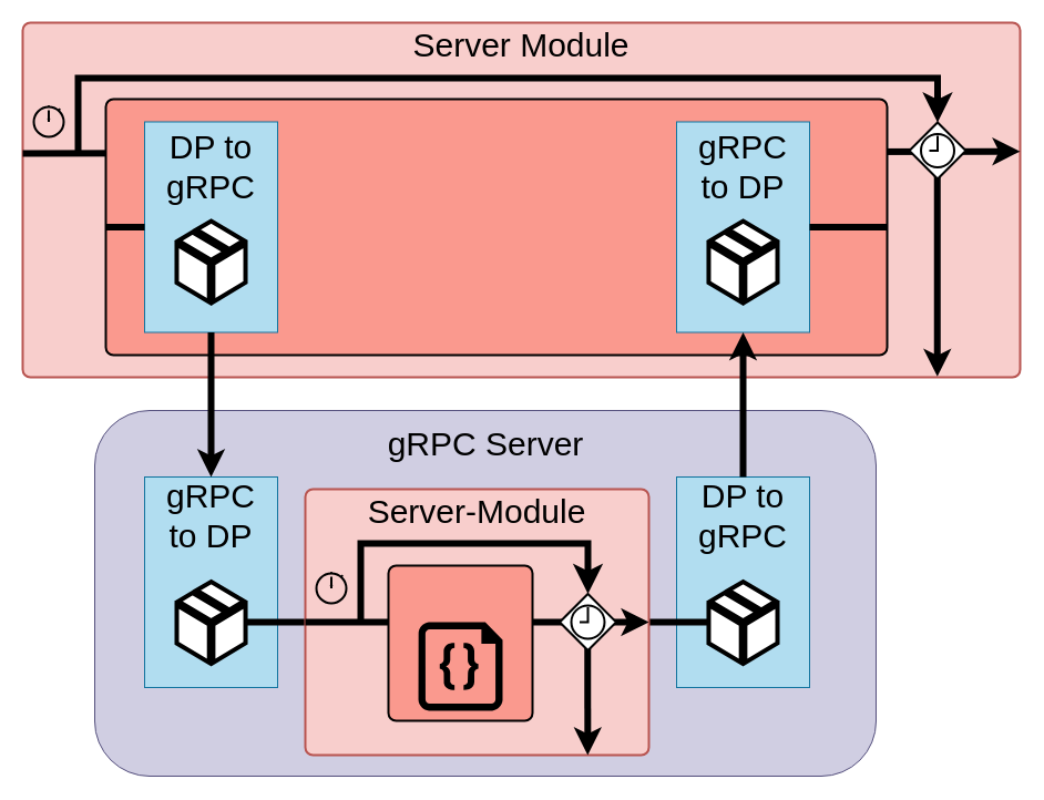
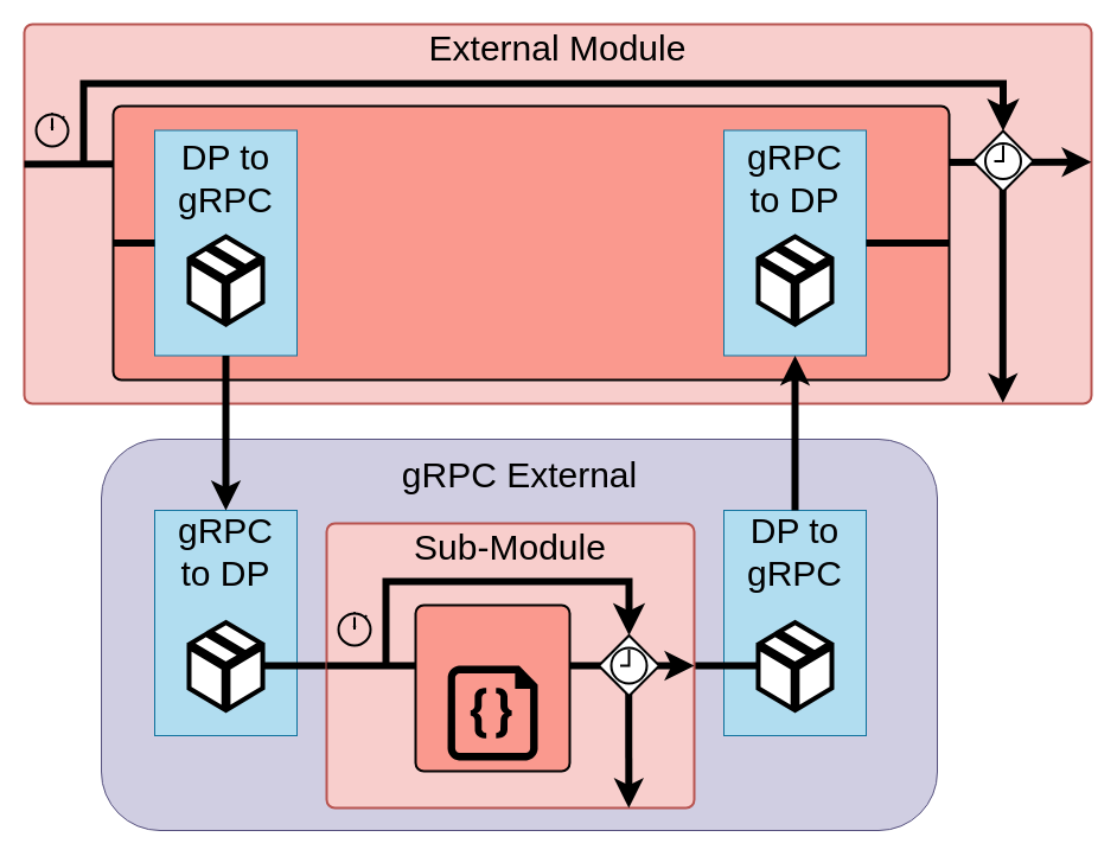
  <mxCell id="0" />
  <mxCell id="1" parent="0" />
  <mxCell id="2" value="" style="group;fontColor=#000000;" parent="1" vertex="1" connectable="0"><mxGeometry x="20" y="20" width="900" height="680" as="geometry" /></mxCell>
  <mxCell id="3" value="" style="rounded=1;whiteSpace=wrap;html=1;absoluteArcSize=1;arcSize=14;strokeWidth=2;fillColor=#f8cecc;fontColor=#000000;strokeColor=#B85450;" parent="2" vertex="1"><mxGeometry width="900" height="320" as="geometry" /></mxCell>
- <mxCell id="4" value="&lt;font&gt;&lt;span style=&quot;font-size: 30px;&quot;&gt;Server Module&lt;/span&gt;&lt;/font&gt;" style="text;html=1;align=center;verticalAlign=middle;whiteSpace=wrap;rounded=0;fontColor=#000000;" parent="2" vertex="1"><mxGeometry width="900" height="39" as="geometry" /></mxCell>
+ <mxCell id="4" value="&lt;font&gt;&lt;span style=&quot;font-size: 30px;&quot;&gt;External Module&lt;/span&gt;&lt;/font&gt;" style="text;html=1;align=center;verticalAlign=middle;whiteSpace=wrap;rounded=0;fontColor=#000000;" parent="2" vertex="1"><mxGeometry width="900" height="39" as="geometry" /></mxCell>
  <mxCell id="5" value="" style="html=1;verticalLabelPosition=bottom;align=center;labelBackgroundColor=#ffffff;verticalAlign=top;strokeWidth=2;strokeColor=#000000;shadow=0;dashed=0;shape=mxgraph.ios7.icons.stopwatch;fillColor=none;fontColor=#000000;" parent="2" vertex="1"><mxGeometry x="10" y="74.79" width="27" height="28.2" as="geometry" /></mxCell>
  <mxCell id="6" value="" style="endArrow=classic;html=1;exitX=0;exitY=0.5;exitDx=0;exitDy=0;entryX=1;entryY=0.363;entryDx=0;entryDy=0;strokeWidth=6;endFill=1;entryPerimeter=0;fontColor=#000000;strokeColor=#000000;" parent="2" target="3" edge="1"><mxGeometry width="50" height="50" relative="1" as="geometry"><mxPoint y="117.99" as="sourcePoint" /><mxPoint x="310" y="117.99" as="targetPoint" /></mxGeometry></mxCell>
  <mxCell id="7" value="" style="rounded=1;whiteSpace=wrap;html=1;absoluteArcSize=1;arcSize=14;strokeWidth=2;fillColor=#fa998e;fontColor=#000000;strokeColor=#000000;" parent="2" vertex="1"><mxGeometry x="75" y="68.99" width="705" height="231.01" as="geometry" /></mxCell>
  <mxCell id="8" value="" style="endArrow=classic;html=1;strokeWidth=6;entryX=0.917;entryY=0.998;entryDx=0;entryDy=0;entryPerimeter=0;exitX=0.491;exitY=1;exitDx=0;exitDy=0;exitPerimeter=0;fontColor=#000000;strokeColor=#000000;" parent="2" source="13" target="3" edge="1"><mxGeometry width="50" height="50" relative="1" as="geometry"><mxPoint x="240" y="210" as="sourcePoint" /><mxPoint x="290" y="160" as="targetPoint" /></mxGeometry></mxCell>
  <mxCell id="9" value="" style="edgeStyle=segmentEdgeStyle;endArrow=classic;html=1;curved=0;rounded=0;endSize=8;startSize=8;strokeWidth=6;entryX=0.5;entryY=0;entryDx=0;entryDy=0;fontColor=#000000;strokeColor=#000000;" parent="2" target="12" edge="1"><mxGeometry width="50" height="50" relative="1" as="geometry"><mxPoint x="50" y="118.99" as="sourcePoint" /><mxPoint x="120" y="38.99" as="targetPoint" /><Array as="points"><mxPoint x="50" y="50" /><mxPoint x="826" y="50" /><mxPoint x="826" y="90" /></Array></mxGeometry></mxCell>
  <mxCell id="10" value="" style="group;fontColor=#000000;" parent="2" vertex="1" connectable="0"><mxGeometry x="800" y="90" width="51" height="51" as="geometry" /></mxCell>
  <mxCell id="11" style="edgeStyle=none;html=1;exitX=1;exitY=1;exitDx=0;exitDy=0;entryX=0.174;entryY=0.855;entryDx=0;entryDy=0;entryPerimeter=0;fontColor=#000000;" parent="10" source="12" target="13" edge="1"><mxGeometry relative="1" as="geometry" /></mxCell>
  <mxCell id="12" value="" style="rhombus;whiteSpace=wrap;html=1;strokeColor=#000000;fillColor=#FFFFFF;strokeWidth=2;fontColor=#000000;" parent="10" vertex="1"><mxGeometry width="51" height="51" as="geometry" /></mxCell>
  <mxCell id="13" value="" style="html=1;verticalLabelPosition=bottom;align=center;labelBackgroundColor=#ffffff;verticalAlign=top;strokeWidth=2;strokeColor=#000000;shadow=0;dashed=0;shape=mxgraph.ios7.icons.clock;fillColor=none;fontColor=#000000;" parent="10" vertex="1"><mxGeometry x="10.5" y="10.5" width="30" height="30" as="geometry" /></mxCell>
  <mxCell id="14" value="" style="group;fontColor=#000000;" parent="2" vertex="1" connectable="0"><mxGeometry x="65" y="350" width="705" height="330" as="geometry" /></mxCell>
  <mxCell id="15" value="" style="rounded=1;whiteSpace=wrap;html=1;fillColor=#d0cee2;strokeColor=#56517e;fontColor=#000000;" parent="14" vertex="1"><mxGeometry width="705" height="330" as="geometry" /></mxCell>
  <mxCell id="16" value="" style="rounded=0;whiteSpace=wrap;html=1;fillColor=#b1ddf0;strokeColor=#10739e;fontColor=#000000;" parent="14" vertex="1"><mxGeometry x="45" y="60" width="120" height="190" as="geometry" /></mxCell>
- <mxCell id="17" value="&lt;font&gt;&lt;span style=&quot;font-size: 30px;&quot;&gt;gRPC Server&lt;/span&gt;&lt;/font&gt;" style="text;html=1;align=center;verticalAlign=middle;whiteSpace=wrap;rounded=0;fontColor=#000000;" parent="14" vertex="1"><mxGeometry x="12.5" y="10" width="680" height="39" as="geometry" /></mxCell>
+ <mxCell id="17" value="&lt;font&gt;&lt;span style=&quot;font-size: 30px;&quot;&gt;gRPC External&lt;/span&gt;&lt;/font&gt;" style="text;html=1;align=center;verticalAlign=middle;whiteSpace=wrap;rounded=0;fontColor=#000000;" parent="14" vertex="1"><mxGeometry x="12.5" y="10" width="680" height="39" as="geometry" /></mxCell>
  <mxCell id="18" value="" style="verticalLabelPosition=bottom;html=1;verticalAlign=top;align=center;strokeColor=#000000;fillColor=#FFFFFF;shape=mxgraph.azure.cloud_service_package_file;labelBackgroundColor=none;strokeWidth=4;fontSize=30;fontColor=#000000;" parent="14" vertex="1"><mxGeometry x="74" y="154.5" width="62.05" height="73" as="geometry" /></mxCell>
  <mxCell id="19" value="" style="rounded=0;whiteSpace=wrap;html=1;fillColor=#b1ddf0;strokeColor=#10739e;fontColor=#000000;" parent="14" vertex="1"><mxGeometry x="525" y="60" width="120" height="190" as="geometry" /></mxCell>
  <mxCell id="20" value="" style="verticalLabelPosition=bottom;html=1;verticalAlign=top;align=center;strokeColor=#000000;fillColor=#FFFFFF;shape=mxgraph.azure.cloud_service_package_file;labelBackgroundColor=none;strokeWidth=4;fontSize=30;fontColor=#000000;" parent="14" vertex="1"><mxGeometry x="553.97" y="154.5" width="62.05" height="73" as="geometry" /></mxCell>
  <mxCell id="21" value="" style="endArrow=none;html=1;strokeWidth=6;exitX=1;exitY=0.5;exitDx=0;exitDy=0;exitPerimeter=0;fontColor=#000000;strokeColor=#000000;" parent="14" source="18" target="20" edge="1"><mxGeometry width="50" height="50" relative="1" as="geometry"><mxPoint x="195" y="141" as="sourcePoint" /><mxPoint x="245" y="91" as="targetPoint" /></mxGeometry></mxCell>
  <mxCell id="22" value="" style="group;fontColor=#000000;" parent="14" vertex="1" connectable="0"><mxGeometry x="190" y="71" width="310" height="240" as="geometry" /></mxCell>
  <mxCell id="23" value="" style="rounded=1;whiteSpace=wrap;html=1;absoluteArcSize=1;arcSize=14;strokeWidth=2;fillColor=#f8cecc;fontColor=#000000;strokeColor=#B85450;" parent="22" vertex="1"><mxGeometry width="310" height="240" as="geometry" /></mxCell>
- <mxCell id="24" value="&lt;font&gt;&lt;span style=&quot;font-size: 30px;&quot;&gt;Server-Module&lt;/span&gt;&lt;/font&gt;" style="text;html=1;align=center;verticalAlign=middle;whiteSpace=wrap;rounded=0;fontColor=#000000;" parent="22" vertex="1"><mxGeometry width="310" height="39" as="geometry" /></mxCell>
+ <mxCell id="24" value="&lt;font&gt;&lt;span style=&quot;font-size: 30px;&quot;&gt;Sub-Module&lt;/span&gt;&lt;/font&gt;" style="text;html=1;align=center;verticalAlign=middle;whiteSpace=wrap;rounded=0;fontColor=#000000;" parent="22" vertex="1"><mxGeometry width="310" height="39" as="geometry" /></mxCell>
  <mxCell id="25" value="" style="html=1;verticalLabelPosition=bottom;align=center;labelBackgroundColor=#ffffff;verticalAlign=top;strokeWidth=2;strokeColor=#000000;shadow=0;dashed=0;shape=mxgraph.ios7.icons.stopwatch;fillColor=none;fontColor=#000000;" parent="22" vertex="1"><mxGeometry x="10" y="74.79" width="27" height="28.2" as="geometry" /></mxCell>
  <mxCell id="26" value="" style="endArrow=classic;html=1;exitX=0;exitY=0.5;exitDx=0;exitDy=0;entryX=1;entryY=0.5;entryDx=0;entryDy=0;strokeWidth=6;endFill=1;fontColor=#000000;strokeColor=#000000;" parent="22" source="23" target="23" edge="1"><mxGeometry width="50" height="50" relative="1" as="geometry"><mxPoint y="117.99" as="sourcePoint" /><mxPoint x="310" y="117.99" as="targetPoint" /></mxGeometry></mxCell>
  <mxCell id="27" value="" style="rounded=1;whiteSpace=wrap;html=1;absoluteArcSize=1;arcSize=14;strokeWidth=2;fillColor=#fa998e;fontColor=#000000;strokeColor=#000000;" parent="22" vertex="1"><mxGeometry x="75" y="68.99" width="130" height="140" as="geometry" /></mxCell>
  <mxCell id="28" value="" style="endArrow=classic;html=1;strokeWidth=6;entryX=0.822;entryY=1;entryDx=0;entryDy=0;entryPerimeter=0;exitX=0.491;exitY=1;exitDx=0;exitDy=0;exitPerimeter=0;fontColor=#000000;strokeColor=#000000;" parent="22" source="32" target="23" edge="1"><mxGeometry width="50" height="50" relative="1" as="geometry"><mxPoint x="240" y="210" as="sourcePoint" /><mxPoint x="290" y="160" as="targetPoint" /></mxGeometry></mxCell>
  <mxCell id="29" value="" style="edgeStyle=segmentEdgeStyle;endArrow=classic;html=1;curved=0;rounded=0;endSize=8;startSize=8;strokeWidth=6;entryX=0.5;entryY=0;entryDx=0;entryDy=0;fontColor=#000000;strokeColor=#000000;" parent="22" target="31" edge="1"><mxGeometry width="50" height="50" relative="1" as="geometry"><mxPoint x="50" y="118.99" as="sourcePoint" /><mxPoint x="120" y="38.99" as="targetPoint" /><Array as="points"><mxPoint x="50" y="48.99" /><mxPoint x="255" y="48.99" /></Array></mxGeometry></mxCell>
  <mxCell id="30" value="" style="group;fontColor=#000000;" parent="22" vertex="1" connectable="0"><mxGeometry x="229.5" y="94.49" width="51" height="51" as="geometry" /></mxCell>
  <mxCell id="31" value="" style="rhombus;whiteSpace=wrap;html=1;strokeColor=#000000;fillColor=#FFFFFF;strokeWidth=2;fontColor=#000000;" parent="30" vertex="1"><mxGeometry width="51" height="51" as="geometry" /></mxCell>
  <mxCell id="32" value="" style="html=1;verticalLabelPosition=bottom;align=center;labelBackgroundColor=#ffffff;verticalAlign=top;strokeWidth=2;strokeColor=#000000;shadow=0;dashed=0;shape=mxgraph.ios7.icons.clock;fillColor=none;fontColor=#000000;" parent="30" vertex="1"><mxGeometry x="10.5" y="10.5" width="30" height="30" as="geometry" /></mxCell>
  <mxCell id="33" value="" style="verticalLabelPosition=bottom;html=1;verticalAlign=top;align=center;strokeColor=none;fillColor=#000000;shape=mxgraph.azure.code_file;pointerEvents=1;strokeWidth=2;fontColor=#000000;" parent="22" vertex="1"><mxGeometry x="102" y="120" width="76" height="80" as="geometry" /></mxCell>
  <mxCell id="34" value="&lt;font style=&quot;font-size: 30px;&quot;&gt;gRPC&lt;br&gt;to DP&lt;br&gt;&lt;/font&gt;" style="text;html=1;strokeColor=none;fillColor=none;align=center;verticalAlign=middle;whiteSpace=wrap;rounded=0;fontColor=#000000;" parent="14" vertex="1"><mxGeometry x="50" y="60" width="110" height="70" as="geometry" /></mxCell>
  <mxCell id="35" value="&lt;font style=&quot;font-size: 30px;&quot;&gt;DP to gRPC&lt;/font&gt;" style="text;html=1;strokeColor=none;fillColor=none;align=center;verticalAlign=middle;whiteSpace=wrap;rounded=0;fontColor=#000000;" parent="14" vertex="1"><mxGeometry x="530" y="60" width="110" height="70" as="geometry" /></mxCell>
  <mxCell id="36" value="" style="rounded=0;whiteSpace=wrap;html=1;fillColor=#b1ddf0;strokeColor=#10739e;fontColor=#000000;" parent="2" vertex="1"><mxGeometry x="110" y="89.49" width="120" height="190" as="geometry" /></mxCell>
  <mxCell id="37" value="" style="rounded=0;whiteSpace=wrap;html=1;fillColor=#b1ddf0;strokeColor=#10739e;fontColor=#000000;" parent="2" vertex="1"><mxGeometry x="590" y="89.49" width="120" height="190" as="geometry" /></mxCell>
  <mxCell id="38" value="" style="endArrow=none;html=1;strokeWidth=6;exitX=0;exitY=0.5;exitDx=0;exitDy=0;entryX=0;entryY=0.5;entryDx=0;entryDy=0;fontColor=#000000;strokeColor=#000000;" parent="2" source="7" target="36" edge="1"><mxGeometry width="50" height="50" relative="1" as="geometry"><mxPoint x="110" y="190" as="sourcePoint" /><mxPoint x="160" y="140" as="targetPoint" /></mxGeometry></mxCell>
  <mxCell id="39" value="" style="endArrow=none;html=1;strokeWidth=6;entryX=1;entryY=0.5;entryDx=0;entryDy=0;fontColor=#000000;strokeColor=#000000;" parent="2" source="7" target="37" edge="1"><mxGeometry width="50" height="50" relative="1" as="geometry"><mxPoint x="480" y="230" as="sourcePoint" /><mxPoint x="530" y="180" as="targetPoint" /></mxGeometry></mxCell>
  <mxCell id="40" value="" style="endArrow=classic;html=1;strokeWidth=6;exitX=0.5;exitY=1;exitDx=0;exitDy=0;entryX=0.5;entryY=0;entryDx=0;entryDy=0;fontColor=#000000;strokeColor=#000000;" parent="2" source="36" target="16" edge="1"><mxGeometry width="50" height="50" relative="1" as="geometry"><mxPoint x="320" y="310" as="sourcePoint" /><mxPoint x="370" y="260" as="targetPoint" /></mxGeometry></mxCell>
  <mxCell id="41" value="" style="endArrow=classic;html=1;strokeWidth=6;exitX=0.5;exitY=0;exitDx=0;exitDy=0;entryX=0.5;entryY=1;entryDx=0;entryDy=0;fontColor=#000000;strokeColor=#000000;" parent="2" source="19" target="37" edge="1"><mxGeometry width="50" height="50" relative="1" as="geometry"><mxPoint x="480" y="310" as="sourcePoint" /><mxPoint x="530" y="260" as="targetPoint" /></mxGeometry></mxCell>
  <mxCell id="42" value="&lt;font style=&quot;font-size: 30px;&quot;&gt;DP to&lt;br&gt;gRPC&lt;/font&gt;" style="text;html=1;strokeColor=none;fillColor=none;align=center;verticalAlign=middle;whiteSpace=wrap;rounded=0;fontColor=#000000;" parent="2" vertex="1"><mxGeometry x="115" y="95" width="110" height="70" as="geometry" /></mxCell>
  <mxCell id="43" value="&lt;font style=&quot;font-size: 30px;&quot;&gt;gRPC to DP&lt;br&gt;&lt;/font&gt;" style="text;html=1;strokeColor=none;fillColor=none;align=center;verticalAlign=middle;whiteSpace=wrap;rounded=0;fontColor=#000000;" parent="2" vertex="1"><mxGeometry x="595" y="95" width="110" height="70" as="geometry" /></mxCell>
  <mxCell id="44" value="" style="verticalLabelPosition=bottom;html=1;verticalAlign=top;align=center;strokeColor=#000000;fillColor=#FFFFFF;shape=mxgraph.azure.cloud_service_package_file;labelBackgroundColor=none;strokeWidth=4;fontSize=30;fontColor=#000000;" parent="2" vertex="1"><mxGeometry x="138.98" y="179" width="62.05" height="73" as="geometry" /></mxCell>
  <mxCell id="45" value="" style="verticalLabelPosition=bottom;html=1;verticalAlign=top;align=center;strokeColor=#000000;fillColor=#FFFFFF;shape=mxgraph.azure.cloud_service_package_file;labelBackgroundColor=none;strokeWidth=4;fontSize=30;fontColor=#000000;" parent="2" vertex="1"><mxGeometry x="618.97" y="179" width="62.05" height="73" as="geometry" /></mxCell>
